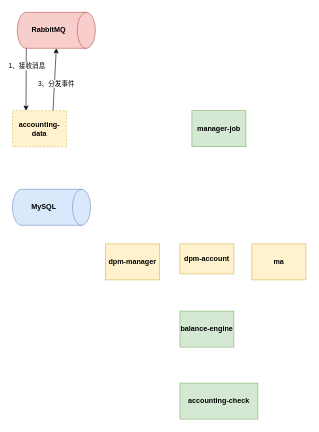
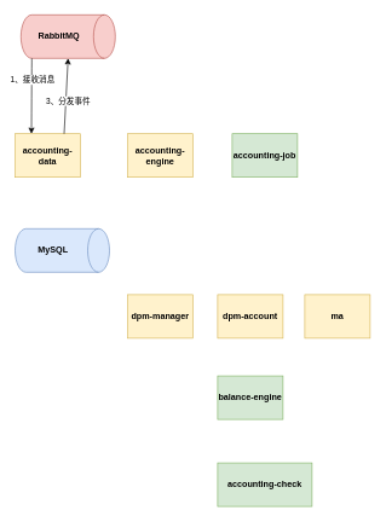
  <mxCell id="0" />
  <mxCell id="1" parent="0" />
- <mxCell id="2" value="accounting-data" style="whiteSpace=wrap;align=center;verticalAlign=middle;fontStyle=1;strokeWidth=1;fillColor=#fff2cc;rounded=0;glass=0;shadow=0;fontFamily=Helvetica;labelBackgroundColor=none;labelBorderColor=none;strokeColor=#d6b656;dashed=1;" parent="1" vertex="1"><mxGeometry x="20" y="184" width="90" height="60" as="geometry" /></mxCell>
+ <mxCell id="2" value="accounting-data" style="whiteSpace=wrap;align=center;verticalAlign=middle;fontStyle=1;strokeWidth=1;fillColor=#fff2cc;rounded=0;glass=0;shadow=0;fontFamily=Helvetica;labelBackgroundColor=none;labelBorderColor=none;strokeColor=#d6b656;" parent="1" vertex="1"><mxGeometry x="20" y="184" width="90" height="60" as="geometry" /></mxCell>
+ <mxCell id="3" value="accounting-engine" style="whiteSpace=wrap;align=center;verticalAlign=middle;fontStyle=1;strokeWidth=1;fillColor=#fff2cc;rounded=0;glass=0;shadow=0;fontFamily=Helvetica;labelBackgroundColor=none;labelBorderColor=none;strokeColor=#d6b656;" parent="1" vertex="1"><mxGeometry x="175" y="184" width="90" height="60" as="geometry" /></mxCell>
  <mxCell id="4" value="dpm-manager" style="whiteSpace=wrap;align=center;verticalAlign=middle;fontStyle=1;strokeWidth=1;fillColor=#fff2cc;rounded=0;glass=0;shadow=0;fontFamily=Helvetica;labelBackgroundColor=none;labelBorderColor=none;strokeColor=#d6b656;" parent="1" vertex="1"><mxGeometry x="175" y="406" width="90" height="60" as="geometry" /></mxCell>
- <mxCell id="5" value="dpm-account" style="whiteSpace=wrap;align=center;verticalAlign=middle;fontStyle=1;strokeWidth=1;fillColor=#fff2cc;rounded=0;glass=0;shadow=0;fontFamily=Helvetica;labelBackgroundColor=none;labelBorderColor=none;strokeColor=#d6b656;" parent="1" vertex="1"><mxGeometry x="299" y="406" width="90" height="50" as="geometry" /></mxCell>
+ <mxCell id="5" value="dpm-account" style="whiteSpace=wrap;align=center;verticalAlign=middle;fontStyle=1;strokeWidth=1;fillColor=#fff2cc;rounded=0;glass=0;shadow=0;fontFamily=Helvetica;labelBackgroundColor=none;labelBorderColor=none;strokeColor=#d6b656;" parent="1" vertex="1"><mxGeometry x="299" y="406" width="90" height="60" as="geometry" /></mxCell>
  <mxCell id="6" value="ma" style="whiteSpace=wrap;align=center;verticalAlign=middle;fontStyle=1;strokeWidth=1;fillColor=#fff2cc;rounded=0;glass=0;shadow=0;fontFamily=Helvetica;labelBackgroundColor=none;labelBorderColor=none;strokeColor=#d6b656;" parent="1" vertex="1"><mxGeometry x="419" y="406" width="90" height="60" as="geometry" /></mxCell>
  <mxCell id="7" value="accounting-check" style="whiteSpace=wrap;align=center;verticalAlign=middle;fontStyle=1;strokeWidth=1;fillColor=#d5e8d4;rounded=0;strokeColor=#82b366;glass=0;shadow=0;fontFamily=Helvetica;labelBackgroundColor=none;labelBorderColor=none;" parent="1" vertex="1"><mxGeometry x="299" y="638" width="130" height="60" as="geometry" /></mxCell>
  <mxCell id="8" value="balance-engine" style="whiteSpace=wrap;align=center;verticalAlign=middle;fontStyle=1;strokeWidth=1;fillColor=#d5e8d4;rounded=0;strokeColor=#82b366;glass=0;shadow=0;fontFamily=Helvetica;labelBackgroundColor=none;labelBorderColor=none;" parent="1" vertex="1"><mxGeometry x="299" y="518" width="90" height="60" as="geometry" /></mxCell>
- <mxCell id="9" value="manager-job" style="whiteSpace=wrap;align=center;verticalAlign=middle;fontStyle=1;strokeWidth=1;fillColor=#d5e8d4;rounded=0;strokeColor=#82b366;glass=0;shadow=0;fontFamily=Helvetica;labelBackgroundColor=none;labelBorderColor=none;" parent="1" vertex="1"><mxGeometry x="319" y="184" width="90" height="60" as="geometry" /></mxCell>
+ <mxCell id="9" value="accounting-job" style="whiteSpace=wrap;align=center;verticalAlign=middle;fontStyle=1;strokeWidth=1;fillColor=#d5e8d4;rounded=0;strokeColor=#82b366;glass=0;shadow=0;fontFamily=Helvetica;labelBackgroundColor=none;labelBorderColor=none;" parent="1" vertex="1"><mxGeometry x="319" y="184" width="90" height="60" as="geometry" /></mxCell>
  <mxCell id="10" value="&lt;b&gt;RabbitMQ&lt;/b&gt;" style="shape=cylinder3;whiteSpace=wrap;html=1;boundedLbl=1;backgroundOutline=1;size=15;direction=north;flipH=1;fillColor=#f8cecc;strokeColor=#b85450;" parent="1" vertex="1"><mxGeometry x="28" y="20" width="130" height="60" as="geometry" /></mxCell>
  <mxCell id="11" value="&lt;b&gt;MySQL&lt;/b&gt;" style="shape=cylinder3;whiteSpace=wrap;html=1;boundedLbl=1;backgroundOutline=1;size=15;direction=north;flipH=1;fillColor=#dae8fc;strokeColor=#6c8ebf;" parent="1" vertex="1"><mxGeometry x="20" y="315" width="130" height="60" as="geometry" /></mxCell>
  <mxCell id="12" value="" style="endArrow=classic;html=1;entryX=0.25;entryY=0;entryDx=0;entryDy=0;exitX=0;exitY=1;exitDx=0;exitDy=-15;exitPerimeter=0;curved=1;" parent="1" source="10" target="2" edge="1"><mxGeometry width="50" height="50" relative="1" as="geometry"><mxPoint x="19" y="128" as="sourcePoint" /><mxPoint x="69" y="78" as="targetPoint" /></mxGeometry></mxCell>
  <mxCell id="13" value="1、接收消息" style="edgeLabel;html=1;align=center;verticalAlign=middle;resizable=0;points=[];" parent="12" vertex="1" connectable="0"><mxGeometry x="-0.099" y="2" relative="1" as="geometry"><mxPoint x="-1" y="-18" as="offset" /></mxGeometry></mxCell>
  <mxCell id="14" value="" style="endArrow=classic;html=1;rounded=0;entryX=0;entryY=0.5;entryDx=0;entryDy=0;entryPerimeter=0;exitX=0.75;exitY=0;exitDx=0;exitDy=0;" parent="1" source="2" target="10" edge="1"><mxGeometry width="50" height="50" relative="1" as="geometry"><mxPoint x="189" y="288" as="sourcePoint" /><mxPoint x="239" y="238" as="targetPoint" /></mxGeometry></mxCell>
  <mxCell id="15" value="3、分发事件" style="edgeLabel;html=1;align=center;verticalAlign=middle;resizable=0;points=[];" parent="14" vertex="1" connectable="0"><mxGeometry x="0.098" y="-2" relative="1" as="geometry"><mxPoint y="11" as="offset" /></mxGeometry></mxCell>
